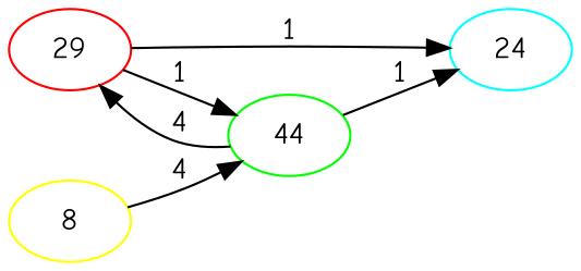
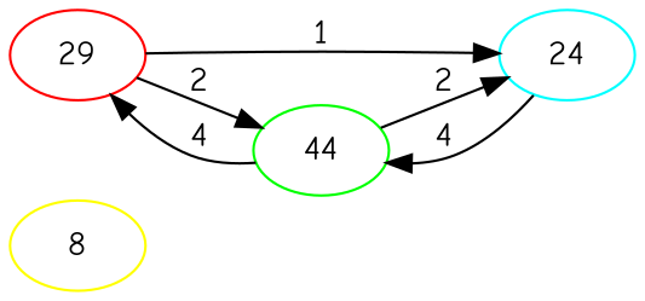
  strict digraph {
    fontname="Comic Neue"
    rankdir=LR
    node [fontname="Comic Neue"]
    edge [fontname="Comic Neue"]
    n1 [color=red label=29]
    n2 [color=green label=44]
    n3 [color=cyan label=24]
    n4 [color=yellow label=8]
-   n1 -> n2 [label=1]
+   n1 -> n2 [label=2]
    n1 -> n3 [label=1]
    n2 -> n1 [label=4]
-   n2 -> n3 [label=1]
-   n4 -> n2 [label=4]
+   n2 -> n3 [label=2]
+   n3 -> n2 [label=4]
  }
